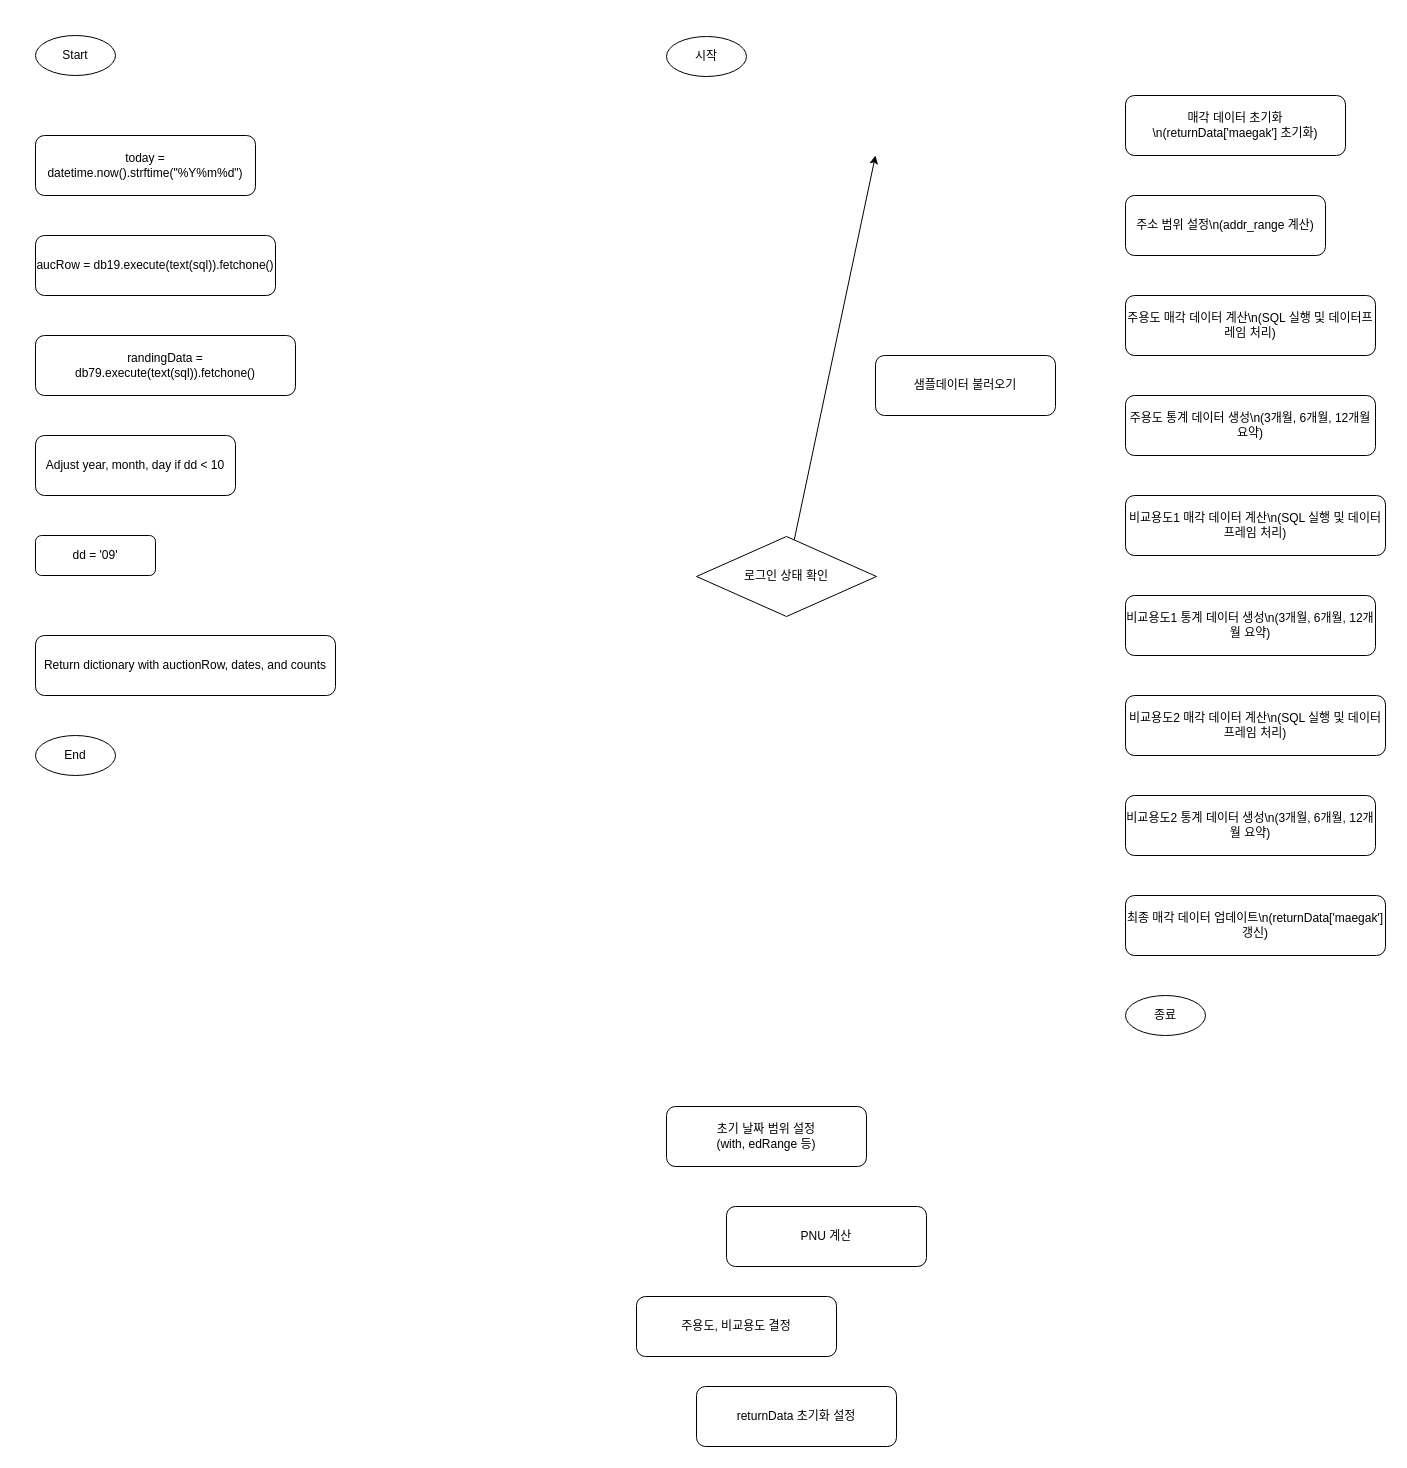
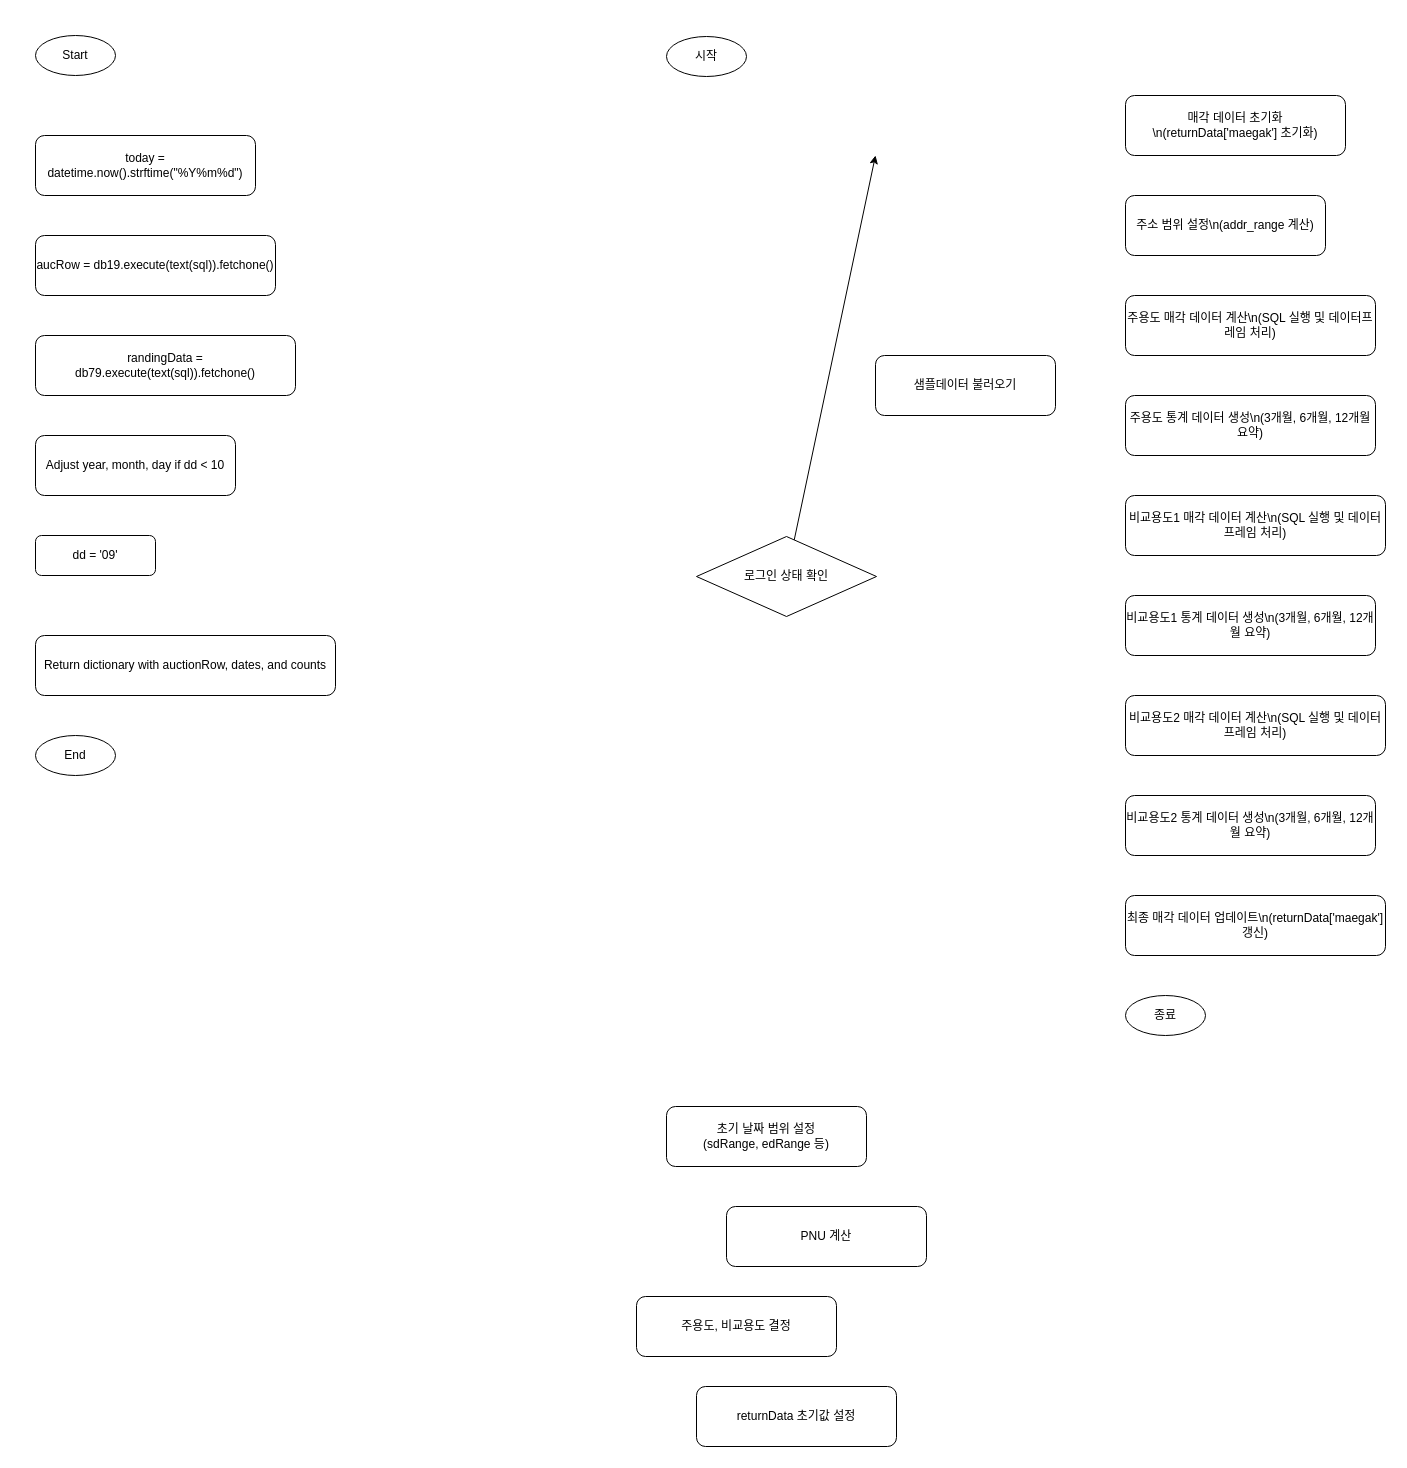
  <mxCell id="0" />
  <mxCell id="1" parent="0" />
  <mxCell id="2" edge="1" parent="1" />
  <mxCell id="3" edge="1" parent="1" />
  <mxCell id="4" edge="1" parent="1" />
  <mxCell id="5" edge="1" parent="1" />
  <mxCell id="6" edge="1" parent="1" />
  <mxCell id="7" edge="1" parent="1" />
  <mxCell id="8" edge="1" parent="1" />
  <mxCell id="9" edge="1" parent="1" />
  <mxCell id="10" edge="1" parent="1" />
  <mxCell id="11" edge="1" parent="1" />
  <mxCell id="12" edge="1" parent="1" />
  <mxCell id="13" value="Start" style="ellipse;whiteSpace=wrap;html=1;" vertex="1" parent="1"><mxGeometry x="20" y="20" width="80" height="40" as="geometry" /></mxCell>
  <mxCell id="14" value="today = datetime.now().strftime(&quot;%Y%m%d&quot;)" style="rounded=1;whiteSpace=wrap;html=1;" vertex="1" parent="1"><mxGeometry x="20" y="120" width="220" height="60" as="geometry" /></mxCell>
  <mxCell id="15" value="aucRow = db19.execute(text(sql)).fetchone()" style="rounded=1;whiteSpace=wrap;html=1;" vertex="1" parent="1"><mxGeometry x="20" y="220" width="240" height="60" as="geometry" /></mxCell>
  <mxCell id="16" value="randingData = db79.execute(text(sql)).fetchone()" style="rounded=1;whiteSpace=wrap;html=1;" vertex="1" parent="1"><mxGeometry x="20" y="320" width="260" height="60" as="geometry" /></mxCell>
  <mxCell id="17" value="Adjust year, month, day if dd &lt; 10" style="rounded=1;whiteSpace=wrap;html=1;" vertex="1" parent="1"><mxGeometry x="20" y="420" width="200" height="60" as="geometry" /></mxCell>
  <mxCell id="18" value="dd = '09'" style="rounded=1;whiteSpace=wrap;html=1;" vertex="1" parent="1"><mxGeometry x="20" y="520" width="120" height="40" as="geometry" /></mxCell>
  <mxCell id="19" value="Return dictionary with auctionRow, dates, and counts" style="rounded=1;whiteSpace=wrap;html=1;" vertex="1" parent="1"><mxGeometry x="20" y="620" width="300" height="60" as="geometry" /></mxCell>
  <mxCell id="20" value="End" style="ellipse;whiteSpace=wrap;html=1;" vertex="1" parent="1"><mxGeometry x="20" y="720" width="80" height="40" as="geometry" /></mxCell>
  <mxCell id="21" value="시작" style="ellipse;whiteSpace=wrap;html=1;" vertex="1" parent="1"><mxGeometry x="651" y="21" width="80" height="40" as="geometry" /></mxCell>
  <mxCell id="22" edge="1" parent="1" source="21" />
  <mxCell id="23" edge="1" parent="1" />
  <mxCell id="24" edge="1" parent="1" />
  <mxCell id="25" value="로그인 상태 확인" style="rhombus;whiteSpace=wrap;html=1;" vertex="1" parent="1"><mxGeometry x="681" y="521" width="180" height="80" as="geometry" /></mxCell>
  <mxCell id="26" edge="1" parent="1" target="25" />
  <mxCell id="27" value="샘플데이터 불러오기" style="rounded=1;whiteSpace=wrap;html=1;" vertex="1" parent="1"><mxGeometry x="860" y="340" width="180" height="60" as="geometry" /></mxCell>
  <mxCell id="28" edge="1" parent="1" source="25"><mxGeometry relative="1" as="geometry"><mxPoint x="860" y="140" as="targetPoint" /></mxGeometry></mxCell>
  <mxCell id="29" edge="1" parent="1" source="25" />
  <mxCell id="30" edge="1" parent="1" />
- <mxCell id="31" value="초기 날짜 범위 설정&lt;br&gt;(with, edRange 등)" style="rounded=1;whiteSpace=wrap;html=1;" vertex="1" parent="1"><mxGeometry x="651" y="1091" width="200" height="60" as="geometry" /></mxCell>
+ <mxCell id="31" value="초기 날짜 범위 설정&lt;br&gt;(sdRange, edRange 등)" style="rounded=1;whiteSpace=wrap;html=1;" vertex="1" parent="1"><mxGeometry x="651" y="1091" width="200" height="60" as="geometry" /></mxCell>
  <mxCell id="32" edge="1" parent="1" target="31" />
  <mxCell id="33" value="PNU 계산" style="rounded=1;whiteSpace=wrap;html=1;" vertex="1" parent="1"><mxGeometry x="711" y="1191" width="200" height="60" as="geometry" /></mxCell>
  <mxCell id="34" style="noEdgeStyle=1;" edge="1" parent="1" source="31" target="33" />
  <mxCell id="35" value="주용도, 비교용도 결정" style="rounded=1;whiteSpace=wrap;html=1;" vertex="1" parent="1"><mxGeometry x="621" y="1281" width="200" height="60" as="geometry" /></mxCell>
  <mxCell id="36" style="noEdgeStyle=1;" edge="1" parent="1" source="33" target="35" />
- <mxCell id="37" value="returnData 초기화 설정" style="rounded=1;whiteSpace=wrap;html=1;" vertex="1" parent="1"><mxGeometry x="681" y="1371" width="200" height="60" as="geometry" /></mxCell>
+ <mxCell id="37" value="returnData 초기값 설정" style="rounded=1;whiteSpace=wrap;html=1;" vertex="1" parent="1"><mxGeometry x="681" y="1371" width="200" height="60" as="geometry" /></mxCell>
  <mxCell id="38" style="noEdgeStyle=1;dashed=1;" edge="1" parent="1" source="35" target="37" />
  <mxCell id="39" edge="1" parent="1" source="37" />
  <mxCell id="40" value="매각 데이터 초기화\n(returnData['maegak'] 초기화)" style="rounded=1;whiteSpace=wrap;html=1;" vertex="1" parent="1"><mxGeometry x="1110" y="80" width="220" height="60" as="geometry" /></mxCell>
  <mxCell id="41" value="주소 범위 설정\n(addr_range 계산)" style="rounded=1;whiteSpace=wrap;html=1;" vertex="1" parent="1"><mxGeometry x="1110" y="180" width="200" height="60" as="geometry" /></mxCell>
  <mxCell id="42" value="주용도 매각 데이터 계산\n(SQL 실행 및 데이터프레임 처리)" style="rounded=1;whiteSpace=wrap;html=1;" vertex="1" parent="1"><mxGeometry x="1110" y="280" width="250" height="60" as="geometry" /></mxCell>
  <mxCell id="43" value="주용도 통계 데이터 생성\n(3개월, 6개월, 12개월 요약)" style="rounded=1;whiteSpace=wrap;html=1;" vertex="1" parent="1"><mxGeometry x="1110" y="380" width="250" height="60" as="geometry" /></mxCell>
  <mxCell id="44" value="비교용도1 매각 데이터 계산\n(SQL 실행 및 데이터프레임 처리)" style="rounded=1;whiteSpace=wrap;html=1;" vertex="1" parent="1"><mxGeometry x="1110" y="480" width="260" height="60" as="geometry" /></mxCell>
  <mxCell id="45" value="비교용도1 통계 데이터 생성\n(3개월, 6개월, 12개월 요약)" style="rounded=1;whiteSpace=wrap;html=1;" vertex="1" parent="1"><mxGeometry x="1110" y="580" width="250" height="60" as="geometry" /></mxCell>
  <mxCell id="46" value="비교용도2 매각 데이터 계산\n(SQL 실행 및 데이터프레임 처리)" style="rounded=1;whiteSpace=wrap;html=1;" vertex="1" parent="1"><mxGeometry x="1110" y="680" width="260" height="60" as="geometry" /></mxCell>
  <mxCell id="47" value="비교용도2 통계 데이터 생성\n(3개월, 6개월, 12개월 요약)" style="rounded=1;whiteSpace=wrap;html=1;" vertex="1" parent="1"><mxGeometry x="1110" y="780" width="250" height="60" as="geometry" /></mxCell>
  <mxCell id="48" value="최종 매각 데이터 업데이트\n(returnData['maegak'] 갱신)" style="rounded=1;whiteSpace=wrap;html=1;" vertex="1" parent="1"><mxGeometry x="1110" y="880" width="260" height="60" as="geometry" /></mxCell>
  <mxCell id="49" value="종료" style="ellipse;whiteSpace=wrap;html=1;" vertex="1" parent="1"><mxGeometry x="1110" y="980" width="80" height="40" as="geometry" /></mxCell>
